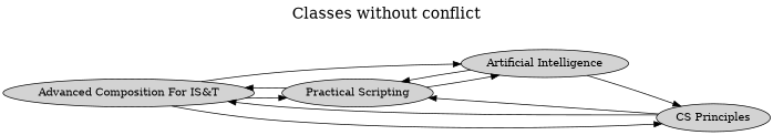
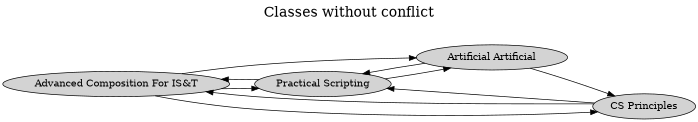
  digraph {
    fontsize=20
    label="Classes without conflict"
    labelloc=top
    rankdir=LR
    node [style=filled]
    n1 [label="Advanced Composition For IS&T"]
    n2 [label="Practical Scripting"]
    n3 [label="CS Principles"]
-   n4 [label="Artificial Intelligence"]
+   n4 [label="Artificial Artificial"]
    n1 -> n2
    n1 -> n3
    n1 -> n4
    n2 -> n1
    n2 -> n4
    n3 -> n1
    n3 -> n2
    n4 -> n2
    n4 -> n3
  }
